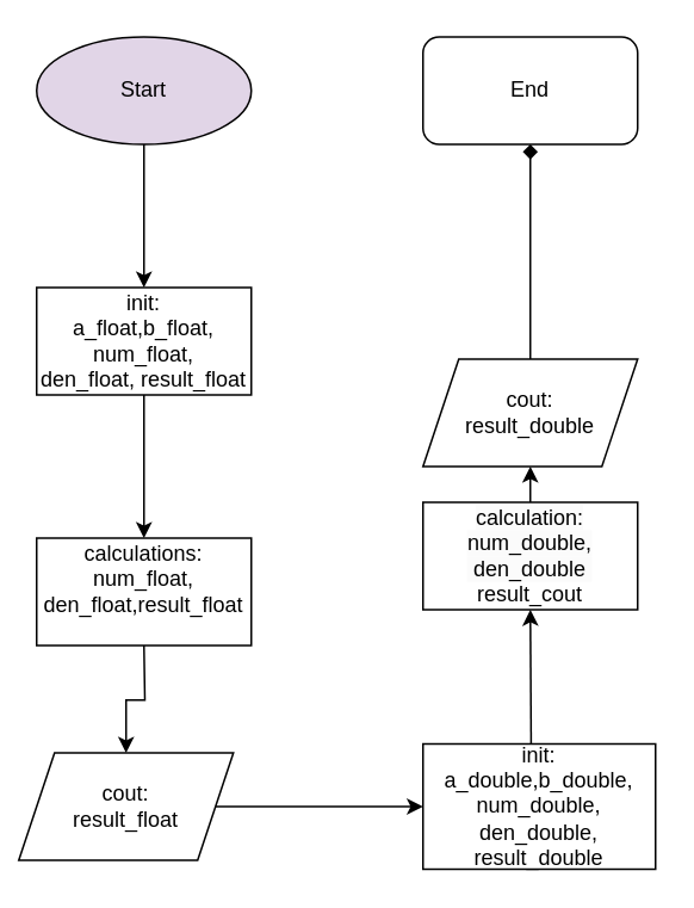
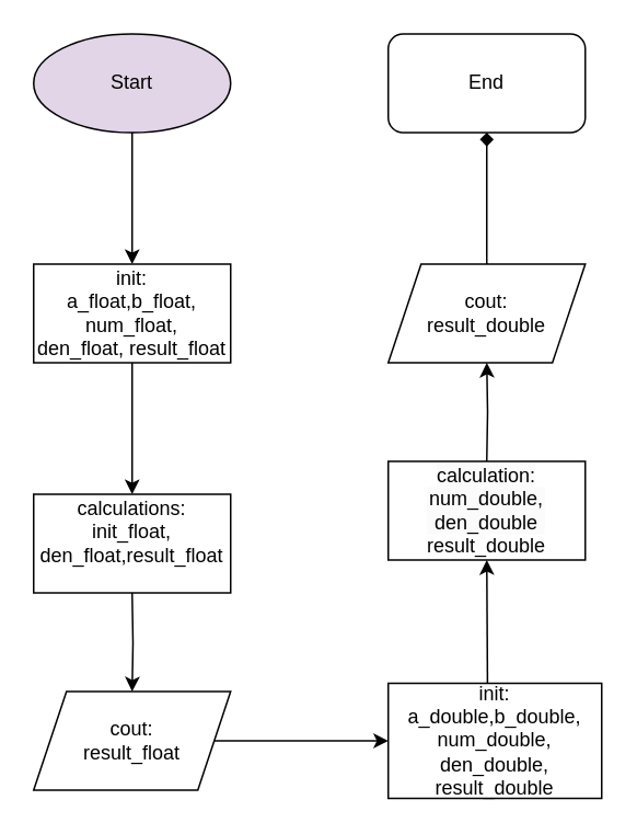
  <mxCell id="0" />
  <mxCell id="1" parent="0" />
  <mxCell id="2" value="" style="edgeStyle=orthogonalEdgeStyle;rounded=0;orthogonalLoop=1;jettySize=auto;html=1;" edge="1" parent="1" source="3"><mxGeometry relative="1" as="geometry"><mxPoint x="80" y="160" as="targetPoint" /></mxGeometry></mxCell>
  <mxCell id="3" value="Start" style="ellipse;whiteSpace=wrap;html=1;fillColor=#e1d5e7;" vertex="1" parent="1"><mxGeometry x="20" y="20" width="120" height="60" as="geometry" /></mxCell>
  <mxCell id="4" value="" style="edgeStyle=orthogonalEdgeStyle;rounded=0;orthogonalLoop=1;jettySize=auto;html=1;" edge="1" parent="1"><mxGeometry relative="1" as="geometry"><mxPoint x="80" y="220" as="sourcePoint" /><mxPoint x="80" y="300" as="targetPoint" /></mxGeometry></mxCell>
  <mxCell id="5" value="" style="edgeStyle=orthogonalEdgeStyle;rounded=0;orthogonalLoop=1;jettySize=auto;html=1;entryX=0.5;entryY=0;entryDx=0;entryDy=0;" edge="1" parent="1" target="12"><mxGeometry relative="1" as="geometry"><mxPoint x="80" y="360" as="sourcePoint" /><mxPoint x="80" y="420" as="targetPoint" /></mxGeometry></mxCell>
  <mxCell id="6" value="" style="edgeStyle=orthogonalEdgeStyle;rounded=0;orthogonalLoop=1;jettySize=auto;html=1;exitX=1;exitY=0.5;exitDx=0;exitDy=0;entryX=0;entryY=0.5;entryDx=0;entryDy=0;" edge="1" parent="1" source="12" target="15"><mxGeometry relative="1" as="geometry"><mxPoint x="130" y="450" as="sourcePoint" /><mxPoint x="256" y="450" as="targetPoint" /><Array as="points" /></mxGeometry></mxCell>
  <mxCell id="7" value="" style="edgeStyle=orthogonalEdgeStyle;rounded=0;orthogonalLoop=1;jettySize=auto;html=1;exitX=0.465;exitY=0.023;exitDx=0;exitDy=0;exitPerimeter=0;" edge="1" parent="1" source="15"><mxGeometry relative="1" as="geometry"><mxPoint x="296" y="420" as="sourcePoint" /><mxPoint x="296" y="340" as="targetPoint" /></mxGeometry></mxCell>
  <mxCell id="8" value="" style="edgeStyle=orthogonalEdgeStyle;rounded=0;orthogonalLoop=1;jettySize=auto;html=1;entryX=0.5;entryY=1;entryDx=0;entryDy=0;" edge="1" parent="1" target="11"><mxGeometry relative="1" as="geometry"><mxPoint x="296" y="280" as="sourcePoint" /><mxPoint x="296" y="210" as="targetPoint" /></mxGeometry></mxCell>
  <mxCell id="9" style="edgeStyle=orthogonalEdgeStyle;rounded=0;orthogonalLoop=1;jettySize=auto;html=1;entryX=0.5;entryY=1;entryDx=0;entryDy=0;exitX=0.5;exitY=0;exitDx=0;exitDy=0;endArrow=diamond;" edge="1" parent="1" source="11" target="10"><mxGeometry relative="1" as="geometry"><mxPoint x="296" y="150" as="sourcePoint" /></mxGeometry></mxCell>
  <mxCell id="10" value="End" style="whiteSpace=wrap;html=1;rounded=1;" vertex="1" parent="1"><mxGeometry x="236" y="20" width="120" height="60" as="geometry" /></mxCell>
- <mxCell id="11" value="cout:&lt;div&gt;result_double&lt;/div&gt;" style="shape=parallelogram;perimeter=parallelogramPerimeter;whiteSpace=wrap;html=1;fixedSize=1;" vertex="1" parent="1"><mxGeometry x="236" y="200" width="120" height="60" as="geometry" /></mxCell>
- <mxCell id="12" value="cout:&lt;div&gt;result_float&lt;/div&gt;" style="shape=parallelogram;perimeter=parallelogramPerimeter;whiteSpace=wrap;html=1;fixedSize=1;" vertex="1" parent="1"><mxGeometry x="10" y="420" width="120" height="60" as="geometry" /></mxCell>
+ <mxCell id="11" value="cout:&lt;div&gt;result_double&lt;/div&gt;" style="shape=parallelogram;perimeter=parallelogramPerimeter;whiteSpace=wrap;html=1;fixedSize=1;" vertex="1" parent="1"><mxGeometry x="236" y="160" width="120" height="60" as="geometry" /></mxCell>
+ <mxCell id="12" value="cout:&lt;div&gt;result_float&lt;/div&gt;" style="shape=parallelogram;perimeter=parallelogramPerimeter;whiteSpace=wrap;html=1;fixedSize=1;" vertex="1" parent="1"><mxGeometry x="20" y="420" width="120" height="60" as="geometry" /></mxCell>
  <mxCell id="13" value="init:&lt;div&gt;a_float,b_float,&lt;/div&gt;&lt;div&gt;num_float,&lt;/div&gt;&lt;div&gt;den_float, result_float&lt;/div&gt;" style="rounded=0;whiteSpace=wrap;html=1;" vertex="1" parent="1"><mxGeometry x="20" y="160" width="120" height="60" as="geometry" /></mxCell>
- <mxCell id="14" value="&lt;div&gt;&lt;span style=&quot;background-color: initial;&quot;&gt;calculations:&lt;/span&gt;&lt;/div&gt;&lt;div&gt;&lt;span style=&quot;background-color: initial;&quot;&gt;num_float,&lt;/span&gt;&lt;/div&gt;&lt;div&gt;&lt;span style=&quot;background-color: initial;&quot;&gt;den_float,result_float&lt;/span&gt;&lt;/div&gt;&lt;div&gt;&lt;br&gt;&lt;/div&gt;" style="rounded=0;whiteSpace=wrap;html=1;" vertex="1" parent="1"><mxGeometry x="20" y="300" width="120" height="60" as="geometry" /></mxCell>
+ <mxCell id="14" value="&lt;div&gt;&lt;span style=&quot;background-color: initial;&quot;&gt;calculations:&lt;/span&gt;&lt;/div&gt;&lt;div&gt;&lt;span style=&quot;background-color: initial;&quot;&gt;init_float,&lt;/span&gt;&lt;/div&gt;&lt;div&gt;&lt;span style=&quot;background-color: initial;&quot;&gt;den_float,result_float&lt;/span&gt;&lt;/div&gt;&lt;div&gt;&lt;br&gt;&lt;/div&gt;" style="rounded=0;whiteSpace=wrap;html=1;" vertex="1" parent="1"><mxGeometry x="20" y="300" width="120" height="60" as="geometry" /></mxCell>
  <mxCell id="15" value="init:&lt;div&gt;a_double,b_double,&lt;/div&gt;&lt;div&gt;num_double,&lt;/div&gt;&lt;div&gt;den_double, result_double&lt;/div&gt;" style="rounded=0;whiteSpace=wrap;html=1;" vertex="1" parent="1"><mxGeometry x="236" y="415" width="130" height="70" as="geometry" /></mxCell>
- <mxCell id="16" value="&lt;br&gt;&lt;span style=&quot;color: rgb(0, 0, 0); font-family: Helvetica; font-size: 12px; font-style: normal; font-variant-ligatures: normal; font-variant-caps: normal; font-weight: 400; letter-spacing: normal; orphans: 2; text-align: center; text-indent: 0px; text-transform: none; widows: 2; word-spacing: 0px; -webkit-text-stroke-width: 0px; white-space: normal; background-color: rgb(251, 251, 251); text-decoration-thickness: initial; text-decoration-style: initial; text-decoration-color: initial; display: inline !important; float: none;&quot;&gt;calculation:&lt;/span&gt;&lt;div style=&quot;forced-color-adjust: none; color: rgb(0, 0, 0); font-family: Helvetica; font-size: 12px; font-style: normal; font-variant-ligatures: normal; font-variant-caps: normal; font-weight: 400; letter-spacing: normal; orphans: 2; text-align: center; text-indent: 0px; text-transform: none; widows: 2; word-spacing: 0px; -webkit-text-stroke-width: 0px; white-space: normal; background-color: rgb(251, 251, 251); text-decoration-thickness: initial; text-decoration-style: initial; text-decoration-color: initial;&quot;&gt;num_double,&lt;/div&gt;&lt;div style=&quot;forced-color-adjust: none; color: rgb(0, 0, 0); font-family: Helvetica; font-size: 12px; font-style: normal; font-variant-ligatures: normal; font-variant-caps: normal; font-weight: 400; letter-spacing: normal; orphans: 2; text-align: center; text-indent: 0px; text-transform: none; widows: 2; word-spacing: 0px; -webkit-text-stroke-width: 0px; white-space: normal; background-color: rgb(251, 251, 251); text-decoration-thickness: initial; text-decoration-style: initial; text-decoration-color: initial;&quot;&gt;den_double&lt;/div&gt;result_cout&lt;div&gt;&lt;br/&gt;&lt;/div&gt;" style="rounded=0;whiteSpace=wrap;html=1;" vertex="1" parent="1"><mxGeometry x="236" y="280" width="120" height="60" as="geometry" /></mxCell>
+ <mxCell id="16" value="&lt;br&gt;&lt;span style=&quot;color: rgb(0, 0, 0); font-family: Helvetica; font-size: 12px; font-style: normal; font-variant-ligatures: normal; font-variant-caps: normal; font-weight: 400; letter-spacing: normal; orphans: 2; text-align: center; text-indent: 0px; text-transform: none; widows: 2; word-spacing: 0px; -webkit-text-stroke-width: 0px; white-space: normal; background-color: rgb(251, 251, 251); text-decoration-thickness: initial; text-decoration-style: initial; text-decoration-color: initial; display: inline !important; float: none;&quot;&gt;calculation:&lt;/span&gt;&lt;div style=&quot;forced-color-adjust: none; color: rgb(0, 0, 0); font-family: Helvetica; font-size: 12px; font-style: normal; font-variant-ligatures: normal; font-variant-caps: normal; font-weight: 400; letter-spacing: normal; orphans: 2; text-align: center; text-indent: 0px; text-transform: none; widows: 2; word-spacing: 0px; -webkit-text-stroke-width: 0px; white-space: normal; background-color: rgb(251, 251, 251); text-decoration-thickness: initial; text-decoration-style: initial; text-decoration-color: initial;&quot;&gt;num_double,&lt;/div&gt;&lt;div style=&quot;forced-color-adjust: none; color: rgb(0, 0, 0); font-family: Helvetica; font-size: 12px; font-style: normal; font-variant-ligatures: normal; font-variant-caps: normal; font-weight: 400; letter-spacing: normal; orphans: 2; text-align: center; text-indent: 0px; text-transform: none; widows: 2; word-spacing: 0px; -webkit-text-stroke-width: 0px; white-space: normal; background-color: rgb(251, 251, 251); text-decoration-thickness: initial; text-decoration-style: initial; text-decoration-color: initial;&quot;&gt;den_double&lt;/div&gt;result_double&lt;div&gt;&lt;br/&gt;&lt;/div&gt;" style="rounded=0;whiteSpace=wrap;html=1;" vertex="1" parent="1"><mxGeometry x="236" y="280" width="120" height="60" as="geometry" /></mxCell>
